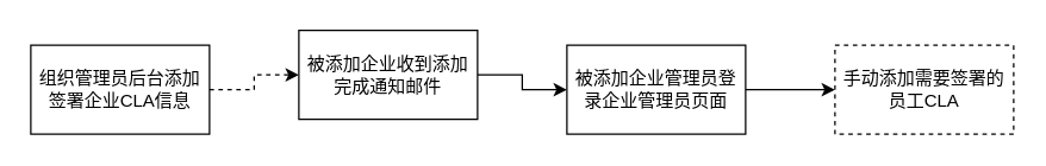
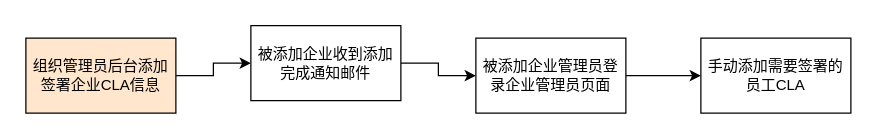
  <mxCell id="0" />
  <mxCell id="1" parent="0" />
- <mxCell id="2" style="edgeStyle=orthogonalEdgeStyle;rounded=0;orthogonalLoop=1;jettySize=auto;html=1;exitX=1;exitY=0.5;exitDx=0;exitDy=0;dashed=1;" edge="1" parent="1" source="3" target="5"><mxGeometry relative="1" as="geometry" /></mxCell>
- <mxCell id="3" value="组织管理员后台添加签署企业CLA信息" style="rounded=0;whiteSpace=wrap;html=1;" vertex="1" parent="1"><mxGeometry x="20" y="30" width="120" height="60" as="geometry" /></mxCell>
+ <mxCell id="2" style="edgeStyle=orthogonalEdgeStyle;rounded=0;orthogonalLoop=1;jettySize=auto;html=1;exitX=1;exitY=0.5;exitDx=0;exitDy=0;" edge="1" parent="1" source="3" target="5"><mxGeometry relative="1" as="geometry" /></mxCell>
+ <mxCell id="3" value="组织管理员后台添加签署企业CLA信息" style="rounded=0;whiteSpace=wrap;html=1;fillColor=#ffe6cc;" vertex="1" parent="1"><mxGeometry x="20" y="30" width="120" height="60" as="geometry" /></mxCell>
  <mxCell id="4" style="edgeStyle=orthogonalEdgeStyle;rounded=0;orthogonalLoop=1;jettySize=auto;html=1;exitX=1;exitY=0.5;exitDx=0;exitDy=0;entryX=0;entryY=0.5;entryDx=0;entryDy=0;" edge="1" parent="1" source="5" target="7"><mxGeometry relative="1" as="geometry" /></mxCell>
  <mxCell id="5" value="被添加企业收到添加完成通知邮件" style="rounded=0;whiteSpace=wrap;html=1;" vertex="1" parent="1"><mxGeometry x="200" y="20" width="120" height="60" as="geometry" /></mxCell>
  <mxCell id="6" style="edgeStyle=orthogonalEdgeStyle;rounded=0;orthogonalLoop=1;jettySize=auto;html=1;exitX=1;exitY=0.5;exitDx=0;exitDy=0;entryX=0;entryY=0.5;entryDx=0;entryDy=0;" edge="1" parent="1" source="7" target="8"><mxGeometry relative="1" as="geometry" /></mxCell>
  <mxCell id="7" value="被添加企业管理员登录企业管理员页面" style="rounded=0;whiteSpace=wrap;html=1;" vertex="1" parent="1"><mxGeometry x="380" y="30" width="120" height="60" as="geometry" /></mxCell>
- <mxCell id="8" value="手动添加需要签署的员工CLA" style="rounded=0;whiteSpace=wrap;html=1;dashed=1;" vertex="1" parent="1"><mxGeometry x="560" y="30" width="120" height="60" as="geometry" /></mxCell>
+ <mxCell id="8" value="手动添加需要签署的员工CLA" style="rounded=0;whiteSpace=wrap;html=1;" vertex="1" parent="1"><mxGeometry x="560" y="30" width="120" height="60" as="geometry" /></mxCell>
